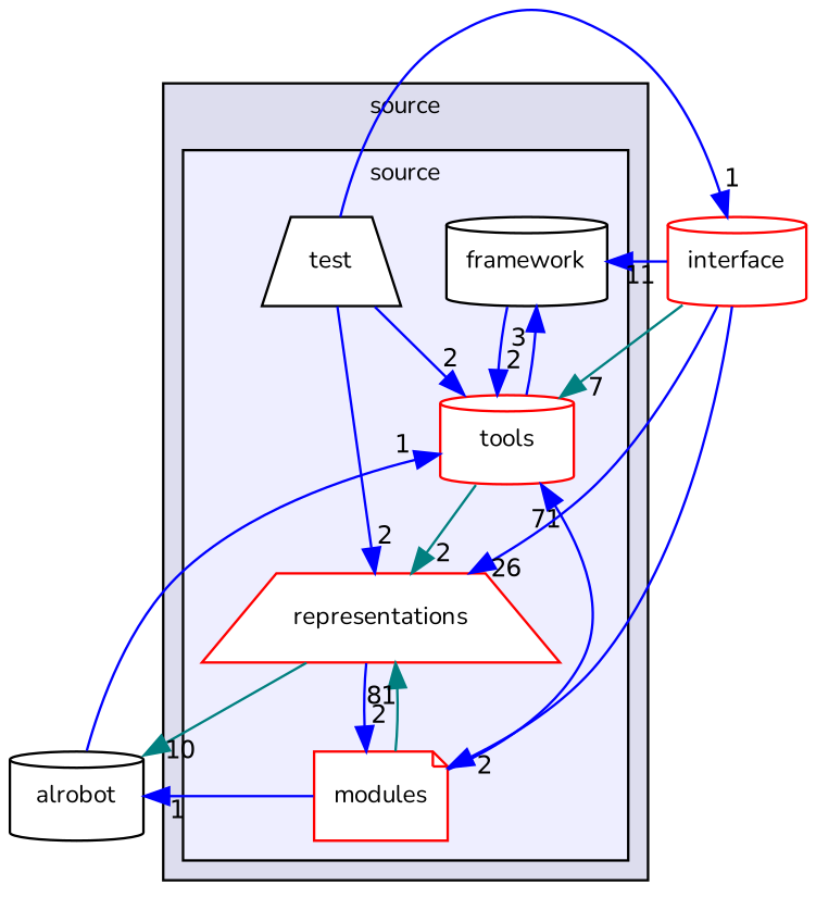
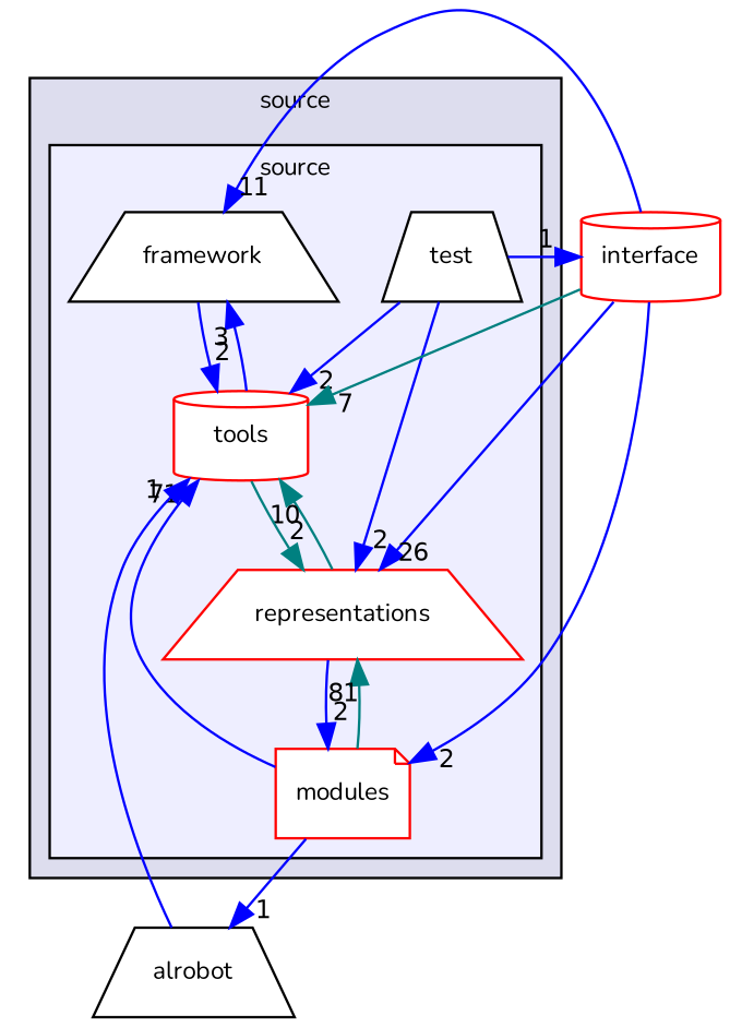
  digraph {
    compound=true
    fontname=Nunito
    node [color=red fillcolor=white fontname=Nunito fontsize=10 shape=trapezium style=filled]
    edge [color=blue fontname=Nunito headlabel=2 labeldistance=1.5 labelfontname=Helvetica labelfontsize=10]
-   n1 [color=black label=framework shape=cylinder]
+   n1 [color=black label=framework]
    n2 [label=modules shape=note]
    n3 [label=representations]
    n4 [color=black label=test]
    n5 [label=tools shape=cylinder]
-   n6 [label=alrobot shape=cylinder color="" fillcolor="" style=""]
+   n6 [label=alrobot color="" fillcolor="" style=""]
    n7 [label=interface shape=cylinder]
    subgraph cluster_1 {
      bgcolor="#ddddee"
      fontsize=10
      label=source
      pencolor=black
      subgraph cluster_2 {
        bgcolor="#eeeeff"
        fontsize=10
        label=source
        pencolor=black
        n1
        n2
        n3
        n4
        n5
      }
    }
    n1 -> n5
    n2 -> n3 [color=teal headlabel=81]
    n2 -> n5 [headlabel=71]
    n2 -> n6 [headlabel=1]
    n3 -> n2
-   n3 -> n6 [color=teal headlabel=10]
+   n3 -> n5 [color=teal headlabel=10]
    n4 -> n3
    n4 -> n5
    n4 -> n7 [headlabel=1]
    n5 -> n1 [headlabel=3]
    n5 -> n3 [color=teal]
    n6 -> n5 [headlabel=1]
    n7 -> n1 [headlabel=11]
    n7 -> n2
    n7 -> n3 [headlabel=26]
    n7 -> n5 [color=teal headlabel=7]
  }
